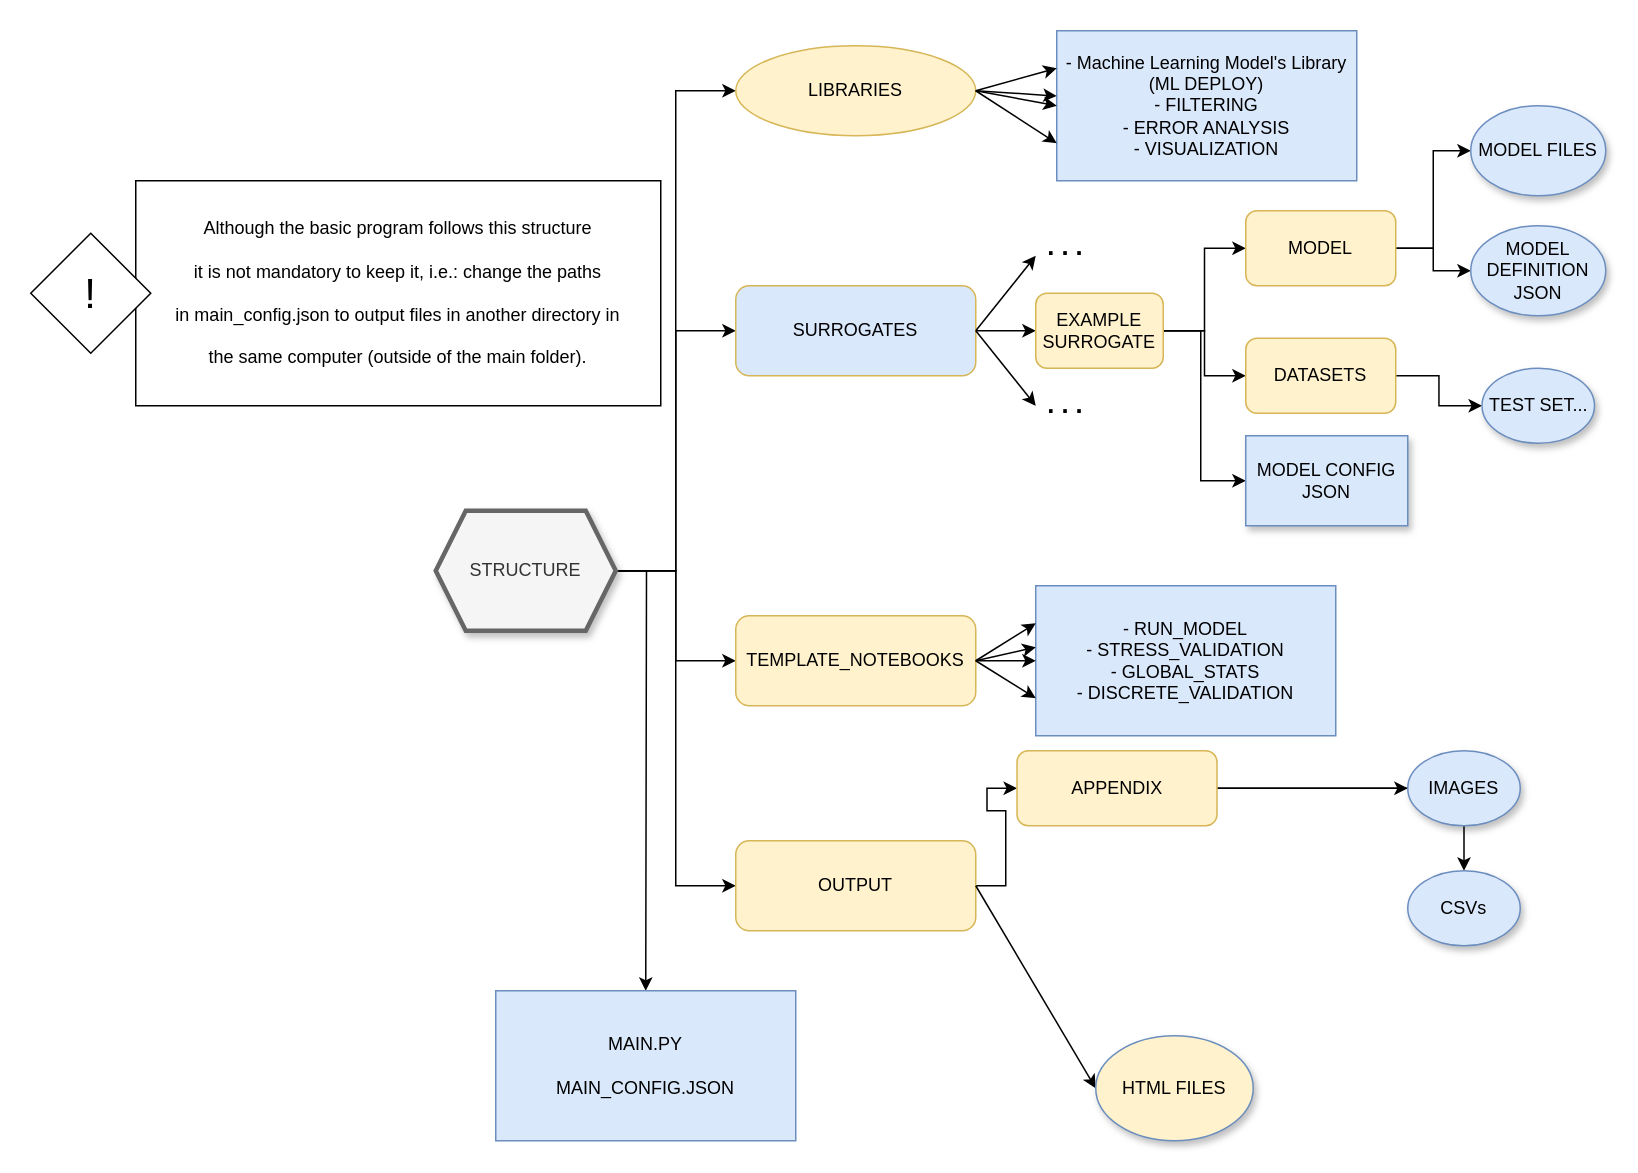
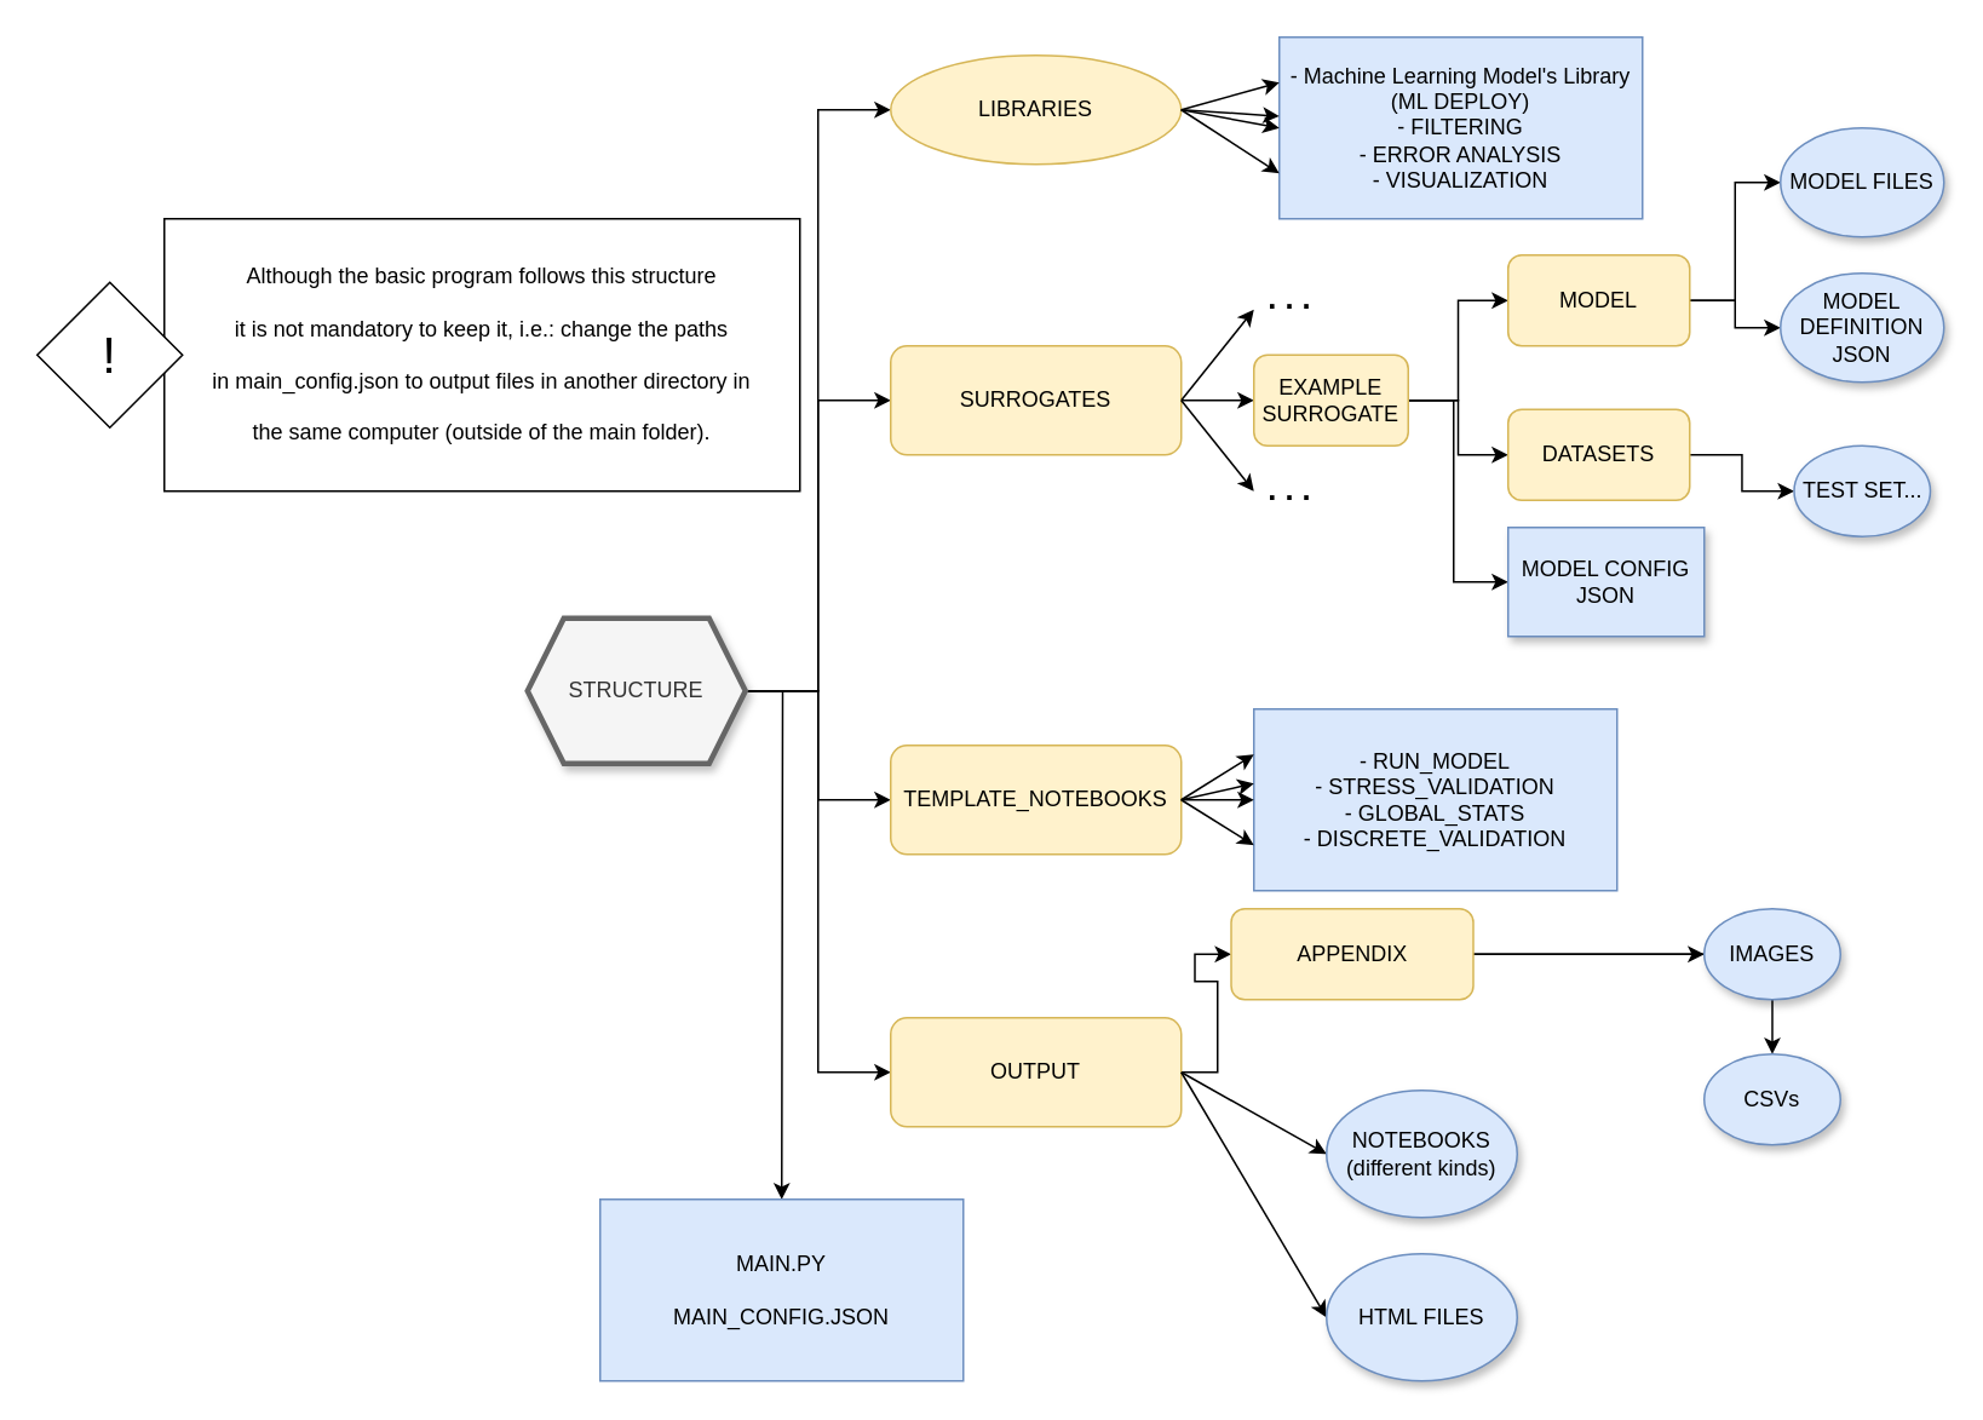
  <mxCell id="0" />
  <mxCell id="1" parent="0" />
  <mxCell id="2" style="edgeStyle=orthogonalEdgeStyle;rounded=0;orthogonalLoop=1;jettySize=auto;html=1;exitX=1;exitY=0.5;exitDx=0;exitDy=0;entryX=0;entryY=0.5;entryDx=0;entryDy=0;" parent="1" source="7" target="12" edge="1"><mxGeometry relative="1" as="geometry" /></mxCell>
  <mxCell id="3" style="edgeStyle=orthogonalEdgeStyle;rounded=0;orthogonalLoop=1;jettySize=auto;html=1;exitX=1;exitY=0.5;exitDx=0;exitDy=0;entryX=0;entryY=0.5;entryDx=0;entryDy=0;" parent="1" source="7" target="8" edge="1"><mxGeometry relative="1" as="geometry" /></mxCell>
  <mxCell id="4" style="edgeStyle=orthogonalEdgeStyle;rounded=0;orthogonalLoop=1;jettySize=auto;html=1;exitX=1;exitY=0.5;exitDx=0;exitDy=0;entryX=0;entryY=0.5;entryDx=0;entryDy=0;" parent="1" source="7" target="10" edge="1"><mxGeometry relative="1" as="geometry" /></mxCell>
  <mxCell id="5" style="edgeStyle=orthogonalEdgeStyle;rounded=0;orthogonalLoop=1;jettySize=auto;html=1;exitX=1;exitY=0.5;exitDx=0;exitDy=0;" parent="1" source="7" edge="1"><mxGeometry relative="1" as="geometry"><mxPoint x="430" y="660" as="targetPoint" /></mxGeometry></mxCell>
  <mxCell id="6" style="edgeStyle=orthogonalEdgeStyle;rounded=0;orthogonalLoop=1;jettySize=auto;html=1;exitX=1;exitY=0.5;exitDx=0;exitDy=0;entryX=0;entryY=0.5;entryDx=0;entryDy=0;" parent="1" source="7" target="13" edge="1"><mxGeometry relative="1" as="geometry" /></mxCell>
  <mxCell id="7" value="STRUCTURE" style="shape=hexagon;perimeter=hexagonPerimeter2;whiteSpace=wrap;html=1;fixedSize=1;fillColor=#f5f5f5;fontColor=#333333;strokeColor=#666666;strokeWidth=3;shadow=1;" parent="1" vertex="1"><mxGeometry y="340" width="120" height="80" as="geometry" x="290" /></mxCell>
  <mxCell id="8" value="LIBRARIES" style="ellipse;whiteSpace=wrap;html=1;fillColor=#fff2cc;strokeColor=#d6b656;" parent="1" vertex="1"><mxGeometry x="490" y="30" width="160" height="60" as="geometry" /></mxCell>
  <mxCell id="9" style="edgeStyle=orthogonalEdgeStyle;rounded=0;orthogonalLoop=1;jettySize=auto;html=1;exitX=1;exitY=0.5;exitDx=0;exitDy=0;entryX=0;entryY=0.5;entryDx=0;entryDy=0;" parent="1" source="10" target="27" edge="1"><mxGeometry relative="1" as="geometry" /></mxCell>
  <mxCell id="10" value="OUTPUT" style="rounded=1;whiteSpace=wrap;html=1;fillColor=#fff2cc;strokeColor=#d6b656;" parent="1" vertex="1"><mxGeometry x="490" y="560" width="160" height="60" as="geometry" /></mxCell>
  <mxCell id="11" style="edgeStyle=orthogonalEdgeStyle;rounded=0;orthogonalLoop=1;jettySize=auto;html=1;exitX=1;exitY=0.5;exitDx=0;exitDy=0;entryX=0;entryY=0.5;entryDx=0;entryDy=0;" parent="1" source="12" target="17" edge="1"><mxGeometry relative="1" as="geometry" /></mxCell>
- <mxCell id="12" value="SURROGATES" style="rounded=1;whiteSpace=wrap;html=1;fillColor=#dae8fc;strokeColor=#d6b656;" parent="1" vertex="1"><mxGeometry x="490" y="190" width="160" height="60" as="geometry" /></mxCell>
+ <mxCell id="12" value="SURROGATES" style="rounded=1;whiteSpace=wrap;html=1;fillColor=#fff2cc;strokeColor=#d6b656;" parent="1" vertex="1"><mxGeometry x="490" y="190" width="160" height="60" as="geometry" /></mxCell>
  <mxCell id="13" value="TEMPLATE_NOTEBOOKS" style="rounded=1;whiteSpace=wrap;html=1;fillColor=#fff2cc;strokeColor=#d6b656;" parent="1" vertex="1"><mxGeometry x="490" y="410" width="160" height="60" as="geometry" /></mxCell>
  <mxCell id="14" style="edgeStyle=orthogonalEdgeStyle;rounded=0;orthogonalLoop=1;jettySize=auto;html=1;exitX=1;exitY=0.5;exitDx=0;exitDy=0;entryX=0;entryY=0.5;entryDx=0;entryDy=0;" parent="1" source="17" target="39" edge="1"><mxGeometry relative="1" as="geometry" /></mxCell>
  <mxCell id="15" style="edgeStyle=orthogonalEdgeStyle;rounded=0;orthogonalLoop=1;jettySize=auto;html=1;exitX=1;exitY=0.5;exitDx=0;exitDy=0;entryX=0;entryY=0.5;entryDx=0;entryDy=0;" parent="1" source="17" target="41" edge="1"><mxGeometry relative="1" as="geometry" /></mxCell>
  <mxCell id="16" style="edgeStyle=orthogonalEdgeStyle;rounded=0;orthogonalLoop=1;jettySize=auto;html=1;exitX=1;exitY=0.5;exitDx=0;exitDy=0;entryX=0;entryY=0.5;entryDx=0;entryDy=0;" parent="1" source="17" target="42" edge="1"><mxGeometry relative="1" as="geometry"><Array as="points"><mxPoint x="800" y="220" /><mxPoint x="800" y="320" /></Array></mxGeometry></mxCell>
  <mxCell id="17" value="EXAMPLE&lt;br&gt;SURROGATE" style="rounded=1;whiteSpace=wrap;html=1;fillColor=#fff2cc;strokeColor=#d6b656;" parent="1" vertex="1"><mxGeometry x="690" y="195" width="85" height="50" as="geometry" /></mxCell>
  <mxCell id="18" value="MAIN.PY&lt;br&gt;&lt;br&gt;MAIN_CONFIG.JSON" style="rounded=0;whiteSpace=wrap;html=1;fillColor=#dae8fc;strokeColor=#6c8ebf;" parent="1" vertex="1"><mxGeometry x="330" y="660" width="200" height="100" as="geometry" /></mxCell>
  <mxCell id="19" value="- Machine Learning Model's Library&lt;br&gt;(ML DEPLOY)&lt;br&gt;- FILTERING&lt;br&gt;- ERROR ANALYSIS&lt;br&gt;- VISUALIZATION" style="rounded=0;whiteSpace=wrap;html=1;fillColor=#dae8fc;strokeColor=#6c8ebf;" parent="1" vertex="1"><mxGeometry x="704" width="200" height="100" as="geometry" y="20" /></mxCell>
  <mxCell id="20" value="" style="endArrow=classic;html=1;rounded=0;exitX=1;exitY=0.5;exitDx=0;exitDy=0;entryX=0;entryY=0.25;entryDx=0;entryDy=0;" parent="1" source="8" target="19" edge="1"><mxGeometry width="50" height="50" relative="1" as="geometry"><mxPoint x="680" y="400" as="sourcePoint" /><mxPoint x="730" y="350" as="targetPoint" /></mxGeometry></mxCell>
  <mxCell id="21" value="" style="endArrow=classic;html=1;rounded=0;exitX=1;exitY=0.5;exitDx=0;exitDy=0;" parent="1" source="8" target="19" edge="1"><mxGeometry width="50" height="50" relative="1" as="geometry"><mxPoint x="660" y="70" as="sourcePoint" /><mxPoint x="680" y="110" as="targetPoint" /></mxGeometry></mxCell>
  <mxCell id="22" value="" style="endArrow=classic;html=1;rounded=0;exitX=1;exitY=0.5;exitDx=0;exitDy=0;entryX=0;entryY=0.5;entryDx=0;entryDy=0;" parent="1" source="8" target="19" edge="1"><mxGeometry width="50" height="50" relative="1" as="geometry"><mxPoint x="670" y="80" as="sourcePoint" /><mxPoint x="724" y="65" as="targetPoint" /></mxGeometry></mxCell>
  <mxCell id="23" value="" style="endArrow=classic;html=1;rounded=0;exitX=1;exitY=0.5;exitDx=0;exitDy=0;entryX=0;entryY=0.75;entryDx=0;entryDy=0;" parent="1" source="8" target="19" edge="1"><mxGeometry width="50" height="50" relative="1" as="geometry"><mxPoint x="680" y="90" as="sourcePoint" /><mxPoint x="734" y="75" as="targetPoint" /></mxGeometry></mxCell>
  <mxCell id="24" value="- RUN_MODEL&lt;br&gt;- STRESS_VALIDATION&lt;br&gt;- GLOBAL_STATS&lt;br&gt;- DISCRETE_VALIDATION" style="rounded=0;whiteSpace=wrap;html=1;fillColor=#dae8fc;strokeColor=#6c8ebf;" parent="1" vertex="1"><mxGeometry x="690" y="390" width="200" height="100" as="geometry" /></mxCell>
  <mxCell id="25" style="edgeStyle=orthogonalEdgeStyle;rounded=0;orthogonalLoop=1;jettySize=auto;html=1;exitX=1;exitY=0.5;exitDx=0;exitDy=0;entryX=0;entryY=0.5;entryDx=0;entryDy=0;" parent="1" source="27" target="28" edge="1"><mxGeometry relative="1" as="geometry" /></mxCell>
  <mxCell id="26" style="edgeStyle=orthogonalEdgeStyle;rounded=0;orthogonalLoop=1;jettySize=auto;html=1;exitX=1;exitY=0.5;exitDx=0;exitDy=0;" parent="1" source="27" target="46" edge="1"><mxGeometry relative="1" as="geometry" /></mxCell>
  <mxCell id="27" value="APPENDIX" style="rounded=1;whiteSpace=wrap;html=1;fillColor=#fff2cc;strokeColor=#d6b656;" parent="1" vertex="1"><mxGeometry x="677.5" y="500" width="133.33" height="50" as="geometry" /></mxCell>
  <mxCell id="28" value="IMAGES" style="ellipse;whiteSpace=wrap;html=1;shadow=1;strokeWidth=1;fillColor=#dae8fc;strokeColor=#6c8ebf;" parent="1" vertex="1"><mxGeometry x="938" y="500" width="75" height="50" as="geometry" /></mxCell>
+ <mxCell id="29" value="" style="endArrow=classic;html=1;rounded=0;entryX=0;entryY=0.5;entryDx=0;entryDy=0;exitX=1;exitY=0.5;exitDx=0;exitDy=0;" parent="1" source="10" target="31" edge="1"><mxGeometry width="50" height="50" relative="1" as="geometry"><mxPoint x="650" y="540" as="sourcePoint" /><mxPoint x="690" y="605" as="targetPoint" /></mxGeometry></mxCell>
  <mxCell id="30" value="" style="endArrow=classic;html=1;rounded=0;exitX=1;exitY=0.5;exitDx=0;exitDy=0;entryX=0;entryY=0.5;entryDx=0;entryDy=0;" parent="1" source="10" target="32" edge="1"><mxGeometry width="50" height="50" relative="1" as="geometry"><mxPoint x="610" y="680" as="sourcePoint" /><mxPoint x="690" y="630" as="targetPoint" /></mxGeometry></mxCell>
- <mxCell id="32" value="HTML FILES" style="ellipse;whiteSpace=wrap;html=1;shadow=1;strokeWidth=1;fillColor=#fff2cc;strokeColor=#6c8ebf;" parent="1" vertex="1"><mxGeometry x="730" y="690" width="105" height="70" as="geometry" /></mxCell>
+ <mxCell id="31" value="NOTEBOOKS&lt;br&gt;(different kinds)" style="ellipse;whiteSpace=wrap;html=1;shadow=1;strokeWidth=1;fillColor=#dae8fc;strokeColor=#6c8ebf;" parent="1" vertex="1"><mxGeometry x="730" y="600" width="105" height="70" as="geometry" /></mxCell>
+ <mxCell id="32" value="HTML FILES" style="ellipse;whiteSpace=wrap;html=1;shadow=1;strokeWidth=1;fillColor=#dae8fc;strokeColor=#6c8ebf;" parent="1" vertex="1"><mxGeometry x="730" y="690" width="105" height="70" as="geometry" /></mxCell>
  <mxCell id="33" value="" style="endArrow=classic;html=1;rounded=0;exitX=1;exitY=0.5;exitDx=0;exitDy=0;entryX=0;entryY=0.5;entryDx=0;entryDy=0;" parent="1" source="13" target="24" edge="1"><mxGeometry width="50" height="50" relative="1" as="geometry"><mxPoint x="680" y="410" as="sourcePoint" /><mxPoint x="730" y="360" as="targetPoint" /></mxGeometry></mxCell>
  <mxCell id="34" value="" style="endArrow=classic;html=1;rounded=0;exitX=1;exitY=0.5;exitDx=0;exitDy=0;entryX=0;entryY=0.25;entryDx=0;entryDy=0;" parent="1" source="13" target="24" edge="1"><mxGeometry width="50" height="50" relative="1" as="geometry"><mxPoint x="660" y="450" as="sourcePoint" /><mxPoint x="700" y="450" as="targetPoint" /></mxGeometry></mxCell>
  <mxCell id="35" value="" style="endArrow=classic;html=1;rounded=0;exitX=1;exitY=0.5;exitDx=0;exitDy=0;entryX=0;entryY=0.75;entryDx=0;entryDy=0;" parent="1" source="13" target="24" edge="1"><mxGeometry width="50" height="50" relative="1" as="geometry"><mxPoint x="660" y="450" as="sourcePoint" /><mxPoint x="700" y="425" as="targetPoint" /></mxGeometry></mxCell>
  <mxCell id="36" value="" style="endArrow=classic;html=1;rounded=0;exitX=1;exitY=0.5;exitDx=0;exitDy=0;entryX=0;entryY=0.41;entryDx=0;entryDy=0;entryPerimeter=0;" parent="1" source="13" target="24" edge="1"><mxGeometry width="50" height="50" relative="1" as="geometry"><mxPoint x="670" y="460" as="sourcePoint" /><mxPoint x="710" y="435" as="targetPoint" /></mxGeometry></mxCell>
  <mxCell id="37" style="edgeStyle=orthogonalEdgeStyle;rounded=0;orthogonalLoop=1;jettySize=auto;html=1;exitX=1;exitY=0.5;exitDx=0;exitDy=0;entryX=0;entryY=0.5;entryDx=0;entryDy=0;" parent="1" source="39" target="44" edge="1"><mxGeometry relative="1" as="geometry" /></mxCell>
  <mxCell id="38" style="edgeStyle=orthogonalEdgeStyle;rounded=0;orthogonalLoop=1;jettySize=auto;html=1;exitX=1;exitY=0.5;exitDx=0;exitDy=0;entryX=0;entryY=0.5;entryDx=0;entryDy=0;" parent="1" source="39" target="45" edge="1"><mxGeometry relative="1" as="geometry" /></mxCell>
  <mxCell id="39" value="MODEL" style="rounded=1;whiteSpace=wrap;html=1;fillColor=#fff2cc;strokeColor=#d6b656;" parent="1" vertex="1"><mxGeometry x="830" y="140" width="100" height="50" as="geometry" /></mxCell>
  <mxCell id="40" style="edgeStyle=orthogonalEdgeStyle;rounded=0;orthogonalLoop=1;jettySize=auto;html=1;exitX=1;exitY=0.5;exitDx=0;exitDy=0;entryX=0;entryY=0.5;entryDx=0;entryDy=0;" parent="1" source="41" target="43" edge="1"><mxGeometry relative="1" as="geometry" /></mxCell>
  <mxCell id="41" value="DATASETS" style="rounded=1;whiteSpace=wrap;html=1;fillColor=#fff2cc;strokeColor=#d6b656;" parent="1" vertex="1"><mxGeometry x="830" y="225" width="100" height="50" as="geometry" /></mxCell>
  <mxCell id="42" value="MODEL CONFIG JSON" style="rounded=0;whiteSpace=wrap;html=1;shadow=1;strokeWidth=1;fillColor=#dae8fc;strokeColor=#6c8ebf;" parent="1" vertex="1"><mxGeometry x="830" y="290" width="108" height="60" as="geometry" /></mxCell>
  <mxCell id="43" value="TEST SET..." style="ellipse;whiteSpace=wrap;html=1;shadow=1;strokeWidth=1;fillColor=#dae8fc;strokeColor=#6c8ebf;" parent="1" vertex="1"><mxGeometry x="987.5" y="245" width="75" height="50" as="geometry" /></mxCell>
  <mxCell id="44" value="MODEL FILES" style="ellipse;whiteSpace=wrap;html=1;shadow=1;strokeWidth=1;fillColor=#dae8fc;strokeColor=#6c8ebf;" parent="1" vertex="1"><mxGeometry x="980" y="70" width="90" height="60" as="geometry" /></mxCell>
  <mxCell id="45" value="MODEL&lt;br&gt;DEFINITION JSON" style="ellipse;whiteSpace=wrap;html=1;shadow=1;strokeWidth=1;fillColor=#dae8fc;strokeColor=#6c8ebf;" parent="1" vertex="1"><mxGeometry x="980" y="150" width="90" height="60" as="geometry" /></mxCell>
  <mxCell id="46" value="CSVs" style="ellipse;whiteSpace=wrap;html=1;shadow=1;strokeWidth=1;fillColor=#dae8fc;strokeColor=#6c8ebf;" parent="1" vertex="1"><mxGeometry x="938" y="580" width="75" height="50" as="geometry" /></mxCell>
  <mxCell id="47" value="Although the basic program follows this structure&lt;br&gt;&lt;br&gt;it is not mandatory to keep it, i.e.: change the paths&lt;br&gt;&lt;br&gt;in main_config.json to output files in another directory in&lt;br&gt;&lt;br&gt;the same computer (outside of the main folder)." style="rounded=0;whiteSpace=wrap;html=1;" parent="1" vertex="1"><mxGeometry x="90" y="120" width="350" height="150" as="geometry" /></mxCell>
  <mxCell id="48" value="&lt;font style=&quot;font-size: 28px&quot;&gt;!&lt;/font&gt;" style="rhombus;whiteSpace=wrap;html=1;" parent="1" vertex="1"><mxGeometry x="20" y="155" width="80" height="80" as="geometry" /></mxCell>
  <mxCell id="49" value="" style="endArrow=classic;html=1;rounded=0;" edge="1" parent="1"><mxGeometry width="50" height="50" relative="1" as="geometry"><mxPoint x="650" y="220" as="sourcePoint" /><mxPoint x="690" y="170" as="targetPoint" /></mxGeometry></mxCell>
  <mxCell id="50" value="" style="endArrow=classic;html=1;rounded=0;exitX=1;exitY=0.5;exitDx=0;exitDy=0;" edge="1" parent="1" source="12"><mxGeometry width="50" height="50" relative="1" as="geometry"><mxPoint x="660" y="230" as="sourcePoint" /><mxPoint x="690" y="270" as="targetPoint" /></mxGeometry></mxCell>
  <mxCell id="51" value="&lt;font style=&quot;font-size: 17px&quot;&gt;&lt;b&gt;. . .&lt;/b&gt;&lt;/font&gt;" style="text;html=1;strokeColor=none;fillColor=none;align=center;verticalAlign=middle;whiteSpace=wrap;rounded=0;" vertex="1" parent="1"><mxGeometry x="680" y="255" width="60" height="30" as="geometry" /></mxCell>
  <mxCell id="52" value="&lt;font style=&quot;font-size: 17px&quot;&gt;&lt;b&gt;. . .&lt;/b&gt;&lt;/font&gt;" style="text;html=1;strokeColor=none;fillColor=none;align=center;verticalAlign=middle;whiteSpace=wrap;rounded=0;" vertex="1" parent="1"><mxGeometry x="680" y="150" width="60" height="30" as="geometry" /></mxCell>
